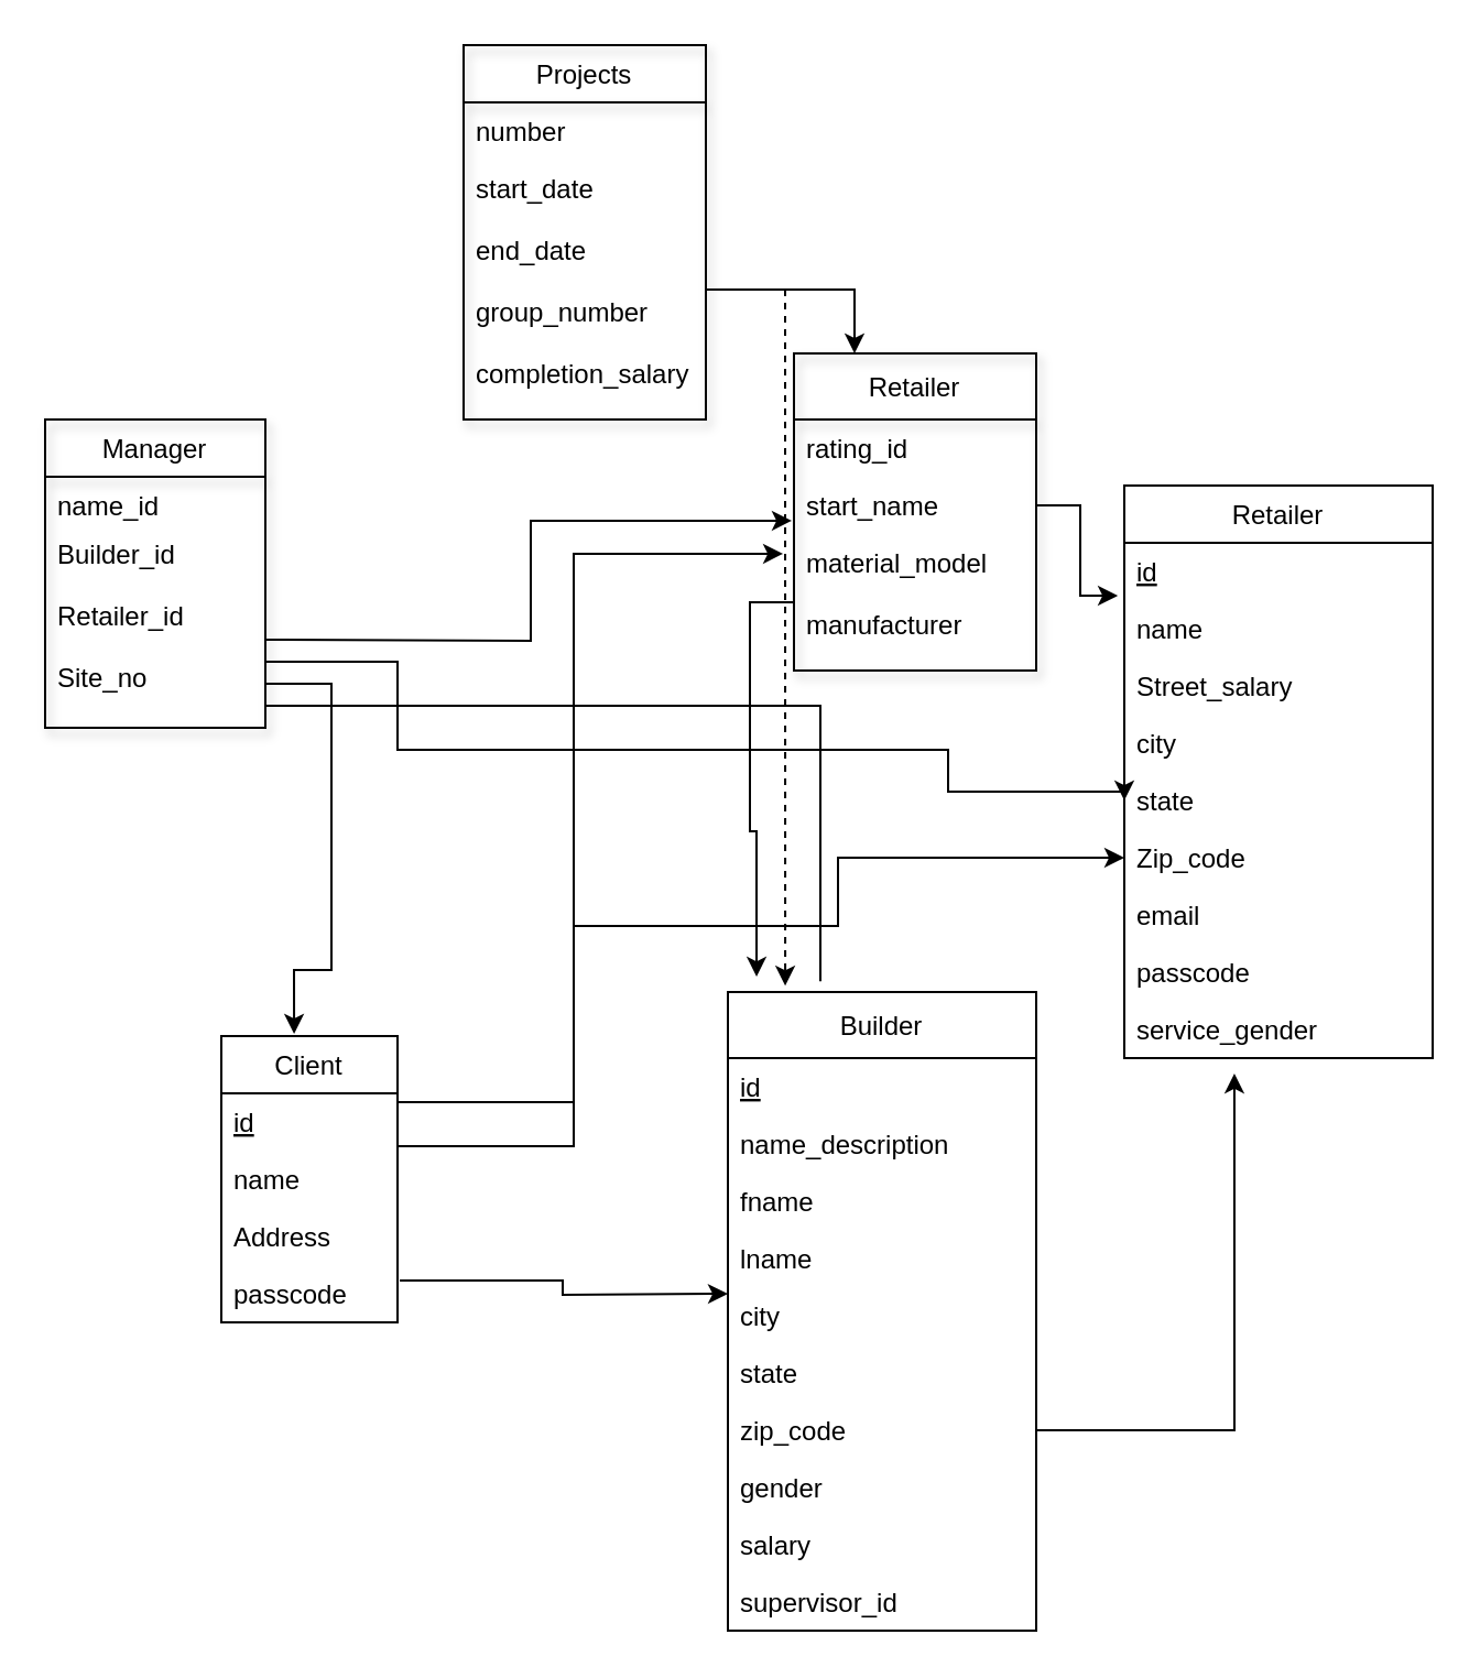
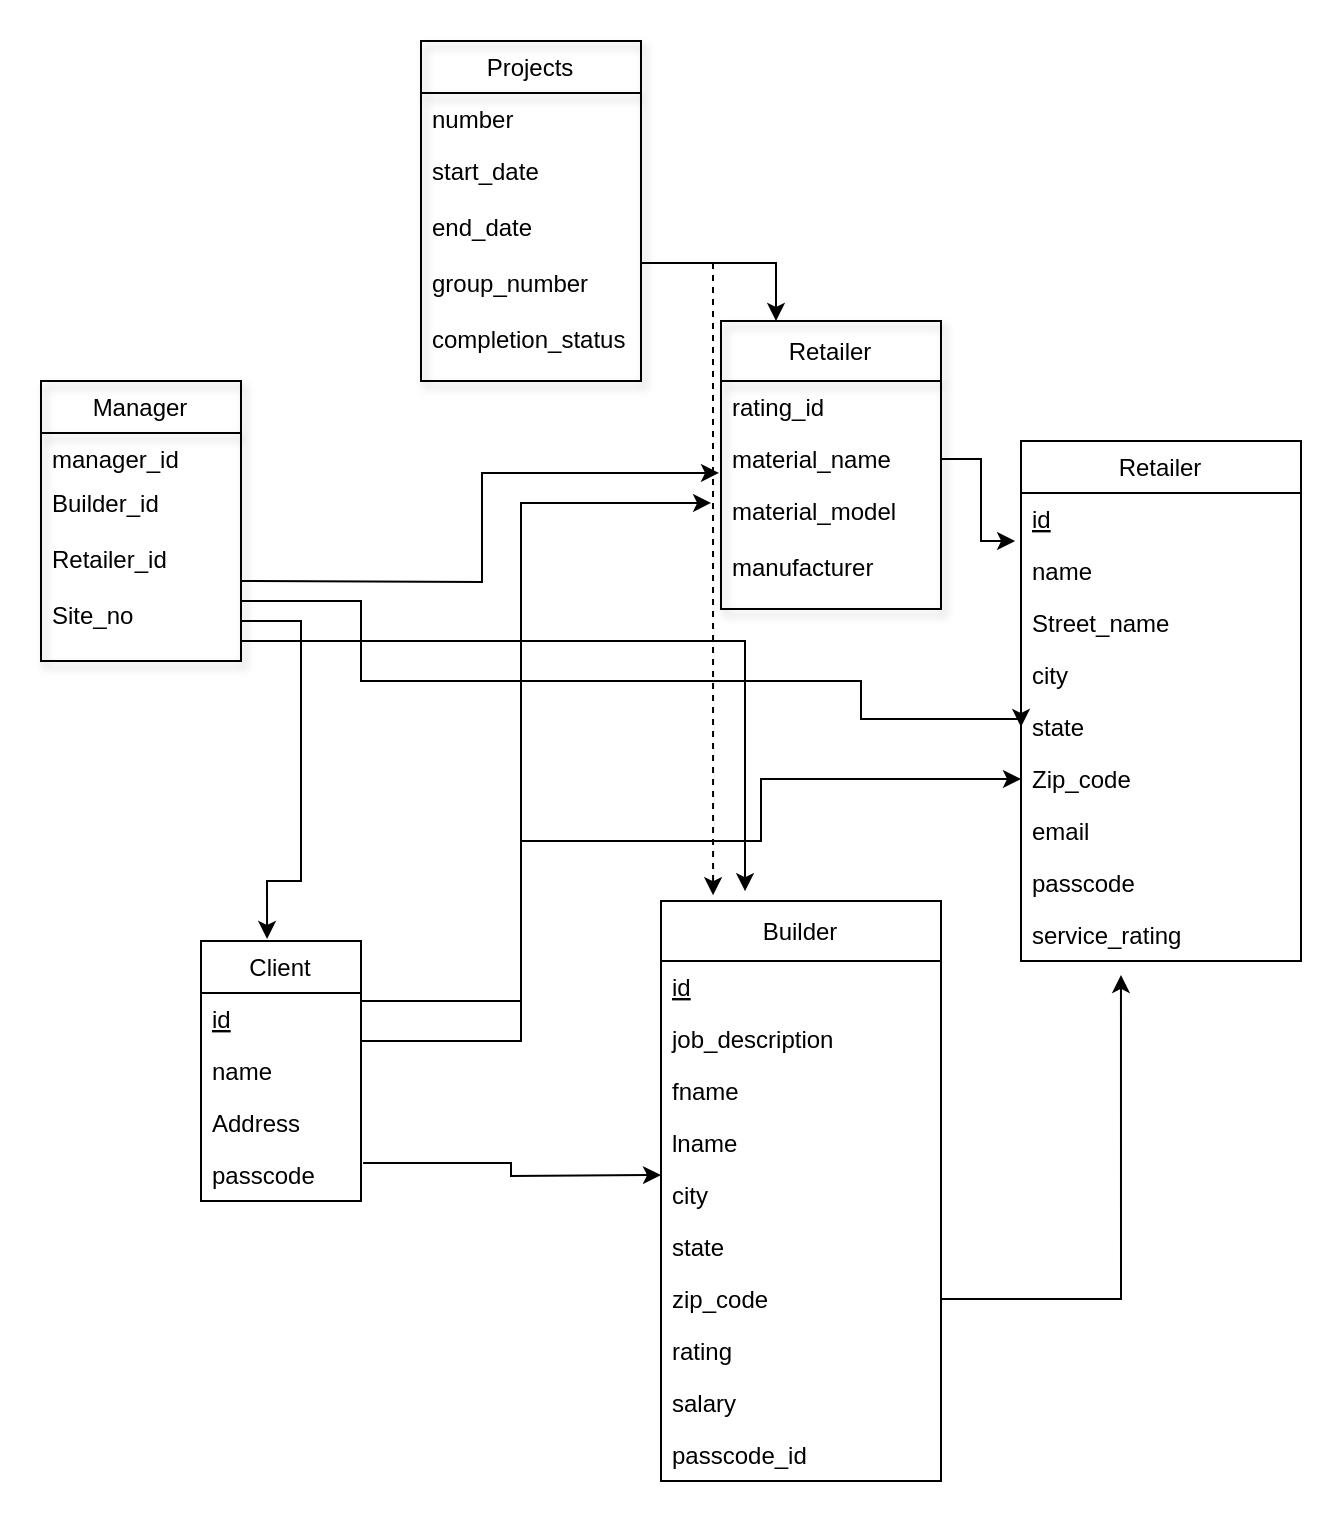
  <mxCell id="0" />
  <mxCell id="1" parent="0" />
  <mxCell id="2" value="Client" style="swimlane;fontStyle=0;childLayout=stackLayout;horizontal=1;startSize=26;fillColor=none;horizontalStack=0;resizeParent=1;resizeParentMax=0;resizeLast=0;collapsible=1;marginBottom=0;" parent="1" vertex="1"><mxGeometry x="100" y="470" width="80" height="130" as="geometry" /></mxCell>
  <mxCell id="3" value="id" style="text;strokeColor=none;fillColor=none;align=left;verticalAlign=top;spacingLeft=4;spacingRight=4;overflow=hidden;rotatable=0;points=[[0,0.5],[1,0.5]];portConstraint=eastwest;fontStyle=4" parent="2" vertex="1"><mxGeometry y="26" width="80" height="26" as="geometry" /></mxCell>
  <mxCell id="4" value="name&#10;" style="text;strokeColor=none;fillColor=none;align=left;verticalAlign=top;spacingLeft=4;spacingRight=4;overflow=hidden;rotatable=0;points=[[0,0.5],[1,0.5]];portConstraint=eastwest;" parent="2" vertex="1"><mxGeometry y="52" width="80" height="26" as="geometry" /></mxCell>
  <mxCell id="5" value="Address" style="text;strokeColor=none;fillColor=none;align=left;verticalAlign=top;spacingLeft=4;spacingRight=4;overflow=hidden;rotatable=0;points=[[0,0.5],[1,0.5]];portConstraint=eastwest;" parent="2" vertex="1"><mxGeometry y="78" width="80" height="26" as="geometry" /></mxCell>
  <mxCell id="6" value="passcode" style="text;strokeColor=none;fillColor=none;align=left;verticalAlign=top;spacingLeft=4;spacingRight=4;overflow=hidden;rotatable=0;points=[[0,0.5],[1,0.5]];portConstraint=eastwest;" parent="2" vertex="1"><mxGeometry y="104" width="80" height="26" as="geometry" /></mxCell>
  <mxCell id="7" value="Builder" style="swimlane;fontStyle=0;childLayout=stackLayout;horizontal=1;startSize=30;fillColor=none;horizontalStack=0;resizeParent=1;resizeParentMax=0;resizeLast=0;collapsible=1;marginBottom=0;" parent="1" vertex="1"><mxGeometry x="330" y="450" width="140" height="290" as="geometry" /></mxCell>
  <mxCell id="8" value="id" style="text;strokeColor=none;fillColor=none;align=left;verticalAlign=top;spacingLeft=4;spacingRight=4;overflow=hidden;rotatable=0;points=[[0,0.5],[1,0.5]];portConstraint=eastwest;fontStyle=4" parent="7" vertex="1"><mxGeometry y="30" width="140" height="26" as="geometry" /></mxCell>
- <mxCell id="9" value="name_description" style="text;strokeColor=none;fillColor=none;align=left;verticalAlign=top;spacingLeft=4;spacingRight=4;overflow=hidden;rotatable=0;points=[[0,0.5],[1,0.5]];portConstraint=eastwest;" parent="7" vertex="1"><mxGeometry y="56" width="140" height="26" as="geometry" /></mxCell>
+ <mxCell id="9" value="job_description" style="text;strokeColor=none;fillColor=none;align=left;verticalAlign=top;spacingLeft=4;spacingRight=4;overflow=hidden;rotatable=0;points=[[0,0.5],[1,0.5]];portConstraint=eastwest;" parent="7" vertex="1"><mxGeometry y="56" width="140" height="26" as="geometry" /></mxCell>
  <mxCell id="10" value="fname" style="text;strokeColor=none;fillColor=none;align=left;verticalAlign=top;spacingLeft=4;spacingRight=4;overflow=hidden;rotatable=0;points=[[0,0.5],[1,0.5]];portConstraint=eastwest;" parent="7" vertex="1"><mxGeometry y="82" width="140" height="26" as="geometry" /></mxCell>
  <mxCell id="11" value=" lname" style="text;strokeColor=none;fillColor=none;align=left;verticalAlign=top;spacingLeft=4;spacingRight=4;overflow=hidden;rotatable=0;points=[[0,0.5],[1,0.5]];portConstraint=eastwest;" parent="7" vertex="1"><mxGeometry y="108" width="140" height="26" as="geometry" /></mxCell>
  <mxCell id="12" value="city" style="text;strokeColor=none;fillColor=none;align=left;verticalAlign=top;spacingLeft=4;spacingRight=4;overflow=hidden;rotatable=0;points=[[0,0.5],[1,0.5]];portConstraint=eastwest;" parent="7" vertex="1"><mxGeometry y="134" width="140" height="26" as="geometry" /></mxCell>
  <mxCell id="13" value="state" style="text;strokeColor=none;fillColor=none;align=left;verticalAlign=top;spacingLeft=4;spacingRight=4;overflow=hidden;rotatable=0;points=[[0,0.5],[1,0.5]];portConstraint=eastwest;" parent="7" vertex="1"><mxGeometry y="160" width="140" height="26" as="geometry" /></mxCell>
  <mxCell id="14" value="zip_code " style="text;strokeColor=none;fillColor=none;align=left;verticalAlign=top;spacingLeft=4;spacingRight=4;overflow=hidden;rotatable=0;points=[[0,0.5],[1,0.5]];portConstraint=eastwest;" parent="7" vertex="1"><mxGeometry y="186" width="140" height="26" as="geometry" /></mxCell>
- <mxCell id="15" value="gender" style="text;strokeColor=none;fillColor=none;align=left;verticalAlign=top;spacingLeft=4;spacingRight=4;overflow=hidden;rotatable=0;points=[[0,0.5],[1,0.5]];portConstraint=eastwest;" parent="7" vertex="1"><mxGeometry y="212" width="140" height="26" as="geometry" /></mxCell>
+ <mxCell id="15" value="rating" style="text;strokeColor=none;fillColor=none;align=left;verticalAlign=top;spacingLeft=4;spacingRight=4;overflow=hidden;rotatable=0;points=[[0,0.5],[1,0.5]];portConstraint=eastwest;" parent="7" vertex="1"><mxGeometry y="212" width="140" height="26" as="geometry" /></mxCell>
  <mxCell id="16" value="salary" style="text;strokeColor=none;fillColor=none;align=left;verticalAlign=top;spacingLeft=4;spacingRight=4;overflow=hidden;rotatable=0;points=[[0,0.5],[1,0.5]];portConstraint=eastwest;" parent="7" vertex="1"><mxGeometry y="238" width="140" height="26" as="geometry" /></mxCell>
- <mxCell id="17" value="supervisor_id" style="text;strokeColor=none;fillColor=none;align=left;verticalAlign=top;spacingLeft=4;spacingRight=4;overflow=hidden;rotatable=0;points=[[0,0.5],[1,0.5]];portConstraint=eastwest;" parent="7" vertex="1"><mxGeometry y="264" width="140" height="26" as="geometry" /></mxCell>
+ <mxCell id="17" value="passcode_id" style="text;strokeColor=none;fillColor=none;align=left;verticalAlign=top;spacingLeft=4;spacingRight=4;overflow=hidden;rotatable=0;points=[[0,0.5],[1,0.5]];portConstraint=eastwest;" parent="7" vertex="1"><mxGeometry y="264" width="140" height="26" as="geometry" /></mxCell>
  <mxCell id="18" value=" Retailer" style="swimlane;fontStyle=0;childLayout=stackLayout;horizontal=1;startSize=26;fillColor=none;horizontalStack=0;resizeParent=1;resizeParentMax=0;resizeLast=0;collapsible=1;marginBottom=0;" parent="1" vertex="1"><mxGeometry x="510" y="220" width="140" height="260" as="geometry" /></mxCell>
  <mxCell id="19" value="id " style="text;strokeColor=none;fillColor=none;align=left;verticalAlign=top;spacingLeft=4;spacingRight=4;overflow=hidden;rotatable=0;points=[[0,0.5],[1,0.5]];portConstraint=eastwest;fontStyle=4" parent="18" vertex="1"><mxGeometry y="26" width="140" height="26" as="geometry" /></mxCell>
  <mxCell id="20" value="name" style="text;strokeColor=none;fillColor=none;align=left;verticalAlign=top;spacingLeft=4;spacingRight=4;overflow=hidden;rotatable=0;points=[[0,0.5],[1,0.5]];portConstraint=eastwest;" parent="18" vertex="1"><mxGeometry y="52" width="140" height="26" as="geometry" /></mxCell>
- <mxCell id="21" value="Street_salary" style="text;strokeColor=none;fillColor=none;align=left;verticalAlign=top;spacingLeft=4;spacingRight=4;overflow=hidden;rotatable=0;points=[[0,0.5],[1,0.5]];portConstraint=eastwest;" parent="18" vertex="1"><mxGeometry y="78" width="140" height="26" as="geometry" /></mxCell>
+ <mxCell id="21" value="Street_name" style="text;strokeColor=none;fillColor=none;align=left;verticalAlign=top;spacingLeft=4;spacingRight=4;overflow=hidden;rotatable=0;points=[[0,0.5],[1,0.5]];portConstraint=eastwest;" parent="18" vertex="1"><mxGeometry y="78" width="140" height="26" as="geometry" /></mxCell>
  <mxCell id="22" value="city" style="text;strokeColor=none;fillColor=none;align=left;verticalAlign=top;spacingLeft=4;spacingRight=4;overflow=hidden;rotatable=0;points=[[0,0.5],[1,0.5]];portConstraint=eastwest;" parent="18" vertex="1"><mxGeometry y="104" width="140" height="26" as="geometry" /></mxCell>
  <mxCell id="23" value="state" style="text;strokeColor=none;fillColor=none;align=left;verticalAlign=top;spacingLeft=4;spacingRight=4;overflow=hidden;rotatable=0;points=[[0,0.5],[1,0.5]];portConstraint=eastwest;" parent="18" vertex="1"><mxGeometry y="130" width="140" height="26" as="geometry" /></mxCell>
  <mxCell id="24" value="Zip_code" style="text;strokeColor=none;fillColor=none;align=left;verticalAlign=top;spacingLeft=4;spacingRight=4;overflow=hidden;rotatable=0;points=[[0,0.5],[1,0.5]];portConstraint=eastwest;" parent="18" vertex="1"><mxGeometry y="156" width="140" height="26" as="geometry" /></mxCell>
  <mxCell id="25" value=" email" style="text;strokeColor=none;fillColor=none;align=left;verticalAlign=top;spacingLeft=4;spacingRight=4;overflow=hidden;rotatable=0;points=[[0,0.5],[1,0.5]];portConstraint=eastwest;" parent="18" vertex="1"><mxGeometry y="182" width="140" height="26" as="geometry" /></mxCell>
  <mxCell id="26" value="passcode" style="text;strokeColor=none;fillColor=none;align=left;verticalAlign=top;spacingLeft=4;spacingRight=4;overflow=hidden;rotatable=0;points=[[0,0.5],[1,0.5]];portConstraint=eastwest;" parent="18" vertex="1"><mxGeometry y="208" width="140" height="26" as="geometry" /></mxCell>
- <mxCell id="27" value="service_gender" style="text;strokeColor=none;fillColor=none;align=left;verticalAlign=top;spacingLeft=4;spacingRight=4;overflow=hidden;rotatable=0;points=[[0,0.5],[1,0.5]];portConstraint=eastwest;" parent="18" vertex="1"><mxGeometry y="234" width="140" height="26" as="geometry" /></mxCell>
+ <mxCell id="27" value="service_rating" style="text;strokeColor=none;fillColor=none;align=left;verticalAlign=top;spacingLeft=4;spacingRight=4;overflow=hidden;rotatable=0;points=[[0,0.5],[1,0.5]];portConstraint=eastwest;" parent="18" vertex="1"><mxGeometry y="234" width="140" height="26" as="geometry" /></mxCell>
  <mxCell id="28" value="Retailer" style="swimlane;fontStyle=0;childLayout=stackLayout;horizontal=1;startSize=30;fillColor=none;horizontalStack=0;resizeParent=1;resizeParentMax=0;resizeLast=0;collapsible=1;marginBottom=0;shadow=1;" vertex="1" parent="1"><mxGeometry x="360" y="160" width="110" height="144" as="geometry" /></mxCell>
  <mxCell id="29" value="rating_id" style="text;strokeColor=none;fillColor=none;align=left;verticalAlign=top;spacingLeft=4;spacingRight=4;overflow=hidden;rotatable=0;points=[[0,0.5],[1,0.5]];portConstraint=eastwest;shadow=1;" vertex="1" parent="28"><mxGeometry y="30" width="110" height="26" as="geometry" /></mxCell>
- <mxCell id="30" value="start_name" style="text;strokeColor=none;fillColor=none;align=left;verticalAlign=top;spacingLeft=4;spacingRight=4;overflow=hidden;rotatable=0;points=[[0,0.5],[1,0.5]];portConstraint=eastwest;shadow=1;" vertex="1" parent="28"><mxGeometry y="56" width="110" height="26" as="geometry" /></mxCell>
+ <mxCell id="30" value="material_name" style="text;strokeColor=none;fillColor=none;align=left;verticalAlign=top;spacingLeft=4;spacingRight=4;overflow=hidden;rotatable=0;points=[[0,0.5],[1,0.5]];portConstraint=eastwest;shadow=1;" vertex="1" parent="28"><mxGeometry y="56" width="110" height="26" as="geometry" /></mxCell>
  <mxCell id="31" value="material_model&#10;&#10;manufacturer&#10;" style="text;strokeColor=none;fillColor=none;align=left;verticalAlign=top;spacingLeft=4;spacingRight=4;overflow=hidden;rotatable=0;points=[[0,0.5],[1,0.5]];portConstraint=eastwest;shadow=1;" vertex="1" parent="28"><mxGeometry y="82" width="110" height="62" as="geometry" /></mxCell>
  <mxCell id="32" value="Manager" style="swimlane;fontStyle=0;childLayout=stackLayout;horizontal=1;startSize=26;fillColor=none;horizontalStack=0;resizeParent=1;resizeParentMax=0;resizeLast=0;collapsible=1;marginBottom=0;shadow=1;" vertex="1" parent="1"><mxGeometry x="20" y="190" width="100" height="140" as="geometry" /></mxCell>
- <mxCell id="33" value="name_id" style="text;strokeColor=none;fillColor=none;align=left;verticalAlign=top;spacingLeft=4;spacingRight=4;overflow=hidden;rotatable=0;points=[[0,0.5],[1,0.5]];portConstraint=eastwest;shadow=1;" vertex="1" parent="32"><mxGeometry y="26" width="100" height="22" as="geometry" /></mxCell>
+ <mxCell id="33" value="manager_id" style="text;strokeColor=none;fillColor=none;align=left;verticalAlign=top;spacingLeft=4;spacingRight=4;overflow=hidden;rotatable=0;points=[[0,0.5],[1,0.5]];portConstraint=eastwest;shadow=1;" vertex="1" parent="32"><mxGeometry y="26" width="100" height="22" as="geometry" /></mxCell>
  <mxCell id="34" value="Builder_id&#10;&#10;Retailer_id&#10;&#10;Site_no" style="text;strokeColor=none;fillColor=none;align=left;verticalAlign=top;spacingLeft=4;spacingRight=4;overflow=hidden;rotatable=0;points=[[0,0.5],[1,0.5]];portConstraint=eastwest;shadow=1;" vertex="1" parent="32"><mxGeometry y="48" width="100" height="92" as="geometry" /></mxCell>
  <mxCell id="35" value="Projects" style="swimlane;fontStyle=0;childLayout=stackLayout;horizontal=1;startSize=26;fillColor=none;horizontalStack=0;resizeParent=1;resizeParentMax=0;resizeLast=0;collapsible=1;marginBottom=0;shadow=1;" vertex="1" parent="1"><mxGeometry x="210" y="20" width="110" height="170" as="geometry" /></mxCell>
  <mxCell id="36" value="number" style="text;strokeColor=none;fillColor=none;align=left;verticalAlign=top;spacingLeft=4;spacingRight=4;overflow=hidden;rotatable=0;points=[[0,0.5],[1,0.5]];portConstraint=eastwest;shadow=1;" vertex="1" parent="35"><mxGeometry y="26" width="110" height="26" as="geometry" /></mxCell>
- <mxCell id="37" value="start_date&#10;&#10;end_date&#10;&#10;group_number&#10;&#10;completion_salary" style="text;strokeColor=none;fillColor=none;align=left;verticalAlign=top;spacingLeft=4;spacingRight=4;overflow=hidden;rotatable=0;points=[[0,0.5],[1,0.5]];portConstraint=eastwest;shadow=1;" vertex="1" parent="35"><mxGeometry y="52" width="110" height="118" as="geometry" /></mxCell>
+ <mxCell id="37" value="start_date&#10;&#10;end_date&#10;&#10;group_number&#10;&#10;completion_status" style="text;strokeColor=none;fillColor=none;align=left;verticalAlign=top;spacingLeft=4;spacingRight=4;overflow=hidden;rotatable=0;points=[[0,0.5],[1,0.5]];portConstraint=eastwest;shadow=1;" vertex="1" parent="35"><mxGeometry y="52" width="110" height="118" as="geometry" /></mxCell>
  <mxCell id="38" style="edgeStyle=orthogonalEdgeStyle;rounded=0;orthogonalLoop=1;jettySize=auto;html=1;entryX=-0.009;entryY=-0.097;entryDx=0;entryDy=0;entryPerimeter=0;" edge="1" parent="1" target="31"><mxGeometry relative="1" as="geometry"><mxPoint x="120" y="290" as="sourcePoint" /></mxGeometry></mxCell>
  <mxCell id="39" style="edgeStyle=orthogonalEdgeStyle;rounded=0;orthogonalLoop=1;jettySize=auto;html=1;entryX=0.413;entryY=-0.008;entryDx=0;entryDy=0;entryPerimeter=0;" edge="1" parent="1" target="2"><mxGeometry relative="1" as="geometry"><mxPoint x="120" y="310" as="sourcePoint" /><Array as="points"><mxPoint x="150" y="310" /><mxPoint x="150" y="440" /><mxPoint x="133" y="440" /></Array></mxGeometry></mxCell>
- <mxCell id="40" style="edgeStyle=orthogonalEdgeStyle;rounded=0;orthogonalLoop=1;jettySize=auto;html=1;exitX=1;exitY=0.641;exitDx=0;exitDy=0;entryX=0.3;entryY=-0.017;entryDx=0;entryDy=0;entryPerimeter=0;exitPerimeter=0;endArrow=none;" edge="1" parent="1" source="34" target="7"><mxGeometry relative="1" as="geometry"><Array as="points"><mxPoint x="120" y="320" /><mxPoint x="372" y="320" /></Array></mxGeometry></mxCell>
+ <mxCell id="40" style="edgeStyle=orthogonalEdgeStyle;rounded=0;orthogonalLoop=1;jettySize=auto;html=1;exitX=1;exitY=0.641;exitDx=0;exitDy=0;entryX=0.3;entryY=-0.017;entryDx=0;entryDy=0;entryPerimeter=0;exitPerimeter=0;" edge="1" parent="1" source="34" target="7"><mxGeometry relative="1" as="geometry"><Array as="points"><mxPoint x="120" y="320" /><mxPoint x="372" y="320" /></Array></mxGeometry></mxCell>
  <mxCell id="41" style="edgeStyle=orthogonalEdgeStyle;rounded=0;orthogonalLoop=1;jettySize=auto;html=1;entryX=0;entryY=0.5;entryDx=0;entryDy=0;" edge="1" parent="1" target="23"><mxGeometry relative="1" as="geometry"><mxPoint x="120" y="300" as="sourcePoint" /><mxPoint x="500" y="359" as="targetPoint" /><Array as="points"><mxPoint x="180" y="300" /><mxPoint x="180" y="340" /><mxPoint x="430" y="340" /><mxPoint x="430" y="359" /><mxPoint x="510" y="359" /></Array></mxGeometry></mxCell>
  <mxCell id="42" style="edgeStyle=orthogonalEdgeStyle;rounded=0;orthogonalLoop=1;jettySize=auto;html=1;exitX=1.013;exitY=0.269;exitDx=0;exitDy=0;exitPerimeter=0;" edge="1" parent="1" source="6"><mxGeometry relative="1" as="geometry"><mxPoint x="330" y="587" as="targetPoint" /><mxPoint x="210" y="520" as="sourcePoint" /></mxGeometry></mxCell>
  <mxCell id="43" style="edgeStyle=orthogonalEdgeStyle;rounded=0;orthogonalLoop=1;jettySize=auto;html=1;exitX=1;exitY=0.5;exitDx=0;exitDy=0;entryX=0;entryY=0.5;entryDx=0;entryDy=0;" edge="1" parent="1" source="5" target="24"><mxGeometry relative="1" as="geometry"><Array as="points"><mxPoint x="180" y="500" /><mxPoint x="260" y="500" /><mxPoint x="260" y="420" /><mxPoint x="380" y="420" /><mxPoint x="380" y="389" /></Array></mxGeometry></mxCell>
  <mxCell id="44" style="edgeStyle=orthogonalEdgeStyle;rounded=0;orthogonalLoop=1;jettySize=auto;html=1;entryX=-0.045;entryY=0.145;entryDx=0;entryDy=0;entryPerimeter=0;" edge="1" parent="1" target="31"><mxGeometry relative="1" as="geometry"><mxPoint x="180" y="520" as="sourcePoint" /><Array as="points"><mxPoint x="260" y="520" /><mxPoint x="260" y="251" /></Array></mxGeometry></mxCell>
  <mxCell id="45" style="edgeStyle=orthogonalEdgeStyle;rounded=0;orthogonalLoop=1;jettySize=auto;html=1;exitX=1;exitY=0.5;exitDx=0;exitDy=0;entryX=-0.021;entryY=-0.077;entryDx=0;entryDy=0;entryPerimeter=0;" edge="1" parent="1" source="30" target="20"><mxGeometry relative="1" as="geometry" /></mxCell>
- <mxCell id="46" style="edgeStyle=orthogonalEdgeStyle;rounded=0;orthogonalLoop=1;jettySize=auto;html=1;exitX=0;exitY=0.5;exitDx=0;exitDy=0;entryX=0.093;entryY=-0.024;entryDx=0;entryDy=0;entryPerimeter=0;" edge="1" parent="1" source="31" target="7"><mxGeometry relative="1" as="geometry" /></mxCell>
  <mxCell id="47" style="edgeStyle=orthogonalEdgeStyle;rounded=0;orthogonalLoop=1;jettySize=auto;html=1;exitX=1;exitY=0.5;exitDx=0;exitDy=0;entryX=0.186;entryY=-0.01;entryDx=0;entryDy=0;entryPerimeter=0;dashed=1;" edge="1" parent="1" source="37" target="7"><mxGeometry relative="1" as="geometry" /></mxCell>
  <mxCell id="48" style="edgeStyle=orthogonalEdgeStyle;rounded=0;orthogonalLoop=1;jettySize=auto;html=1;exitX=1;exitY=0.5;exitDx=0;exitDy=0;entryX=0.25;entryY=0;entryDx=0;entryDy=0;" edge="1" parent="1" source="37" target="28"><mxGeometry relative="1" as="geometry" /></mxCell>
  <mxCell id="49" style="edgeStyle=orthogonalEdgeStyle;rounded=0;orthogonalLoop=1;jettySize=auto;html=1;exitX=1;exitY=0.5;exitDx=0;exitDy=0;entryX=0.357;entryY=1.269;entryDx=0;entryDy=0;entryPerimeter=0;" edge="1" parent="1" source="14" target="27"><mxGeometry relative="1" as="geometry"><mxPoint x="560" y="500" as="targetPoint" /><Array as="points"><mxPoint x="560" y="649" /></Array></mxGeometry></mxCell>
